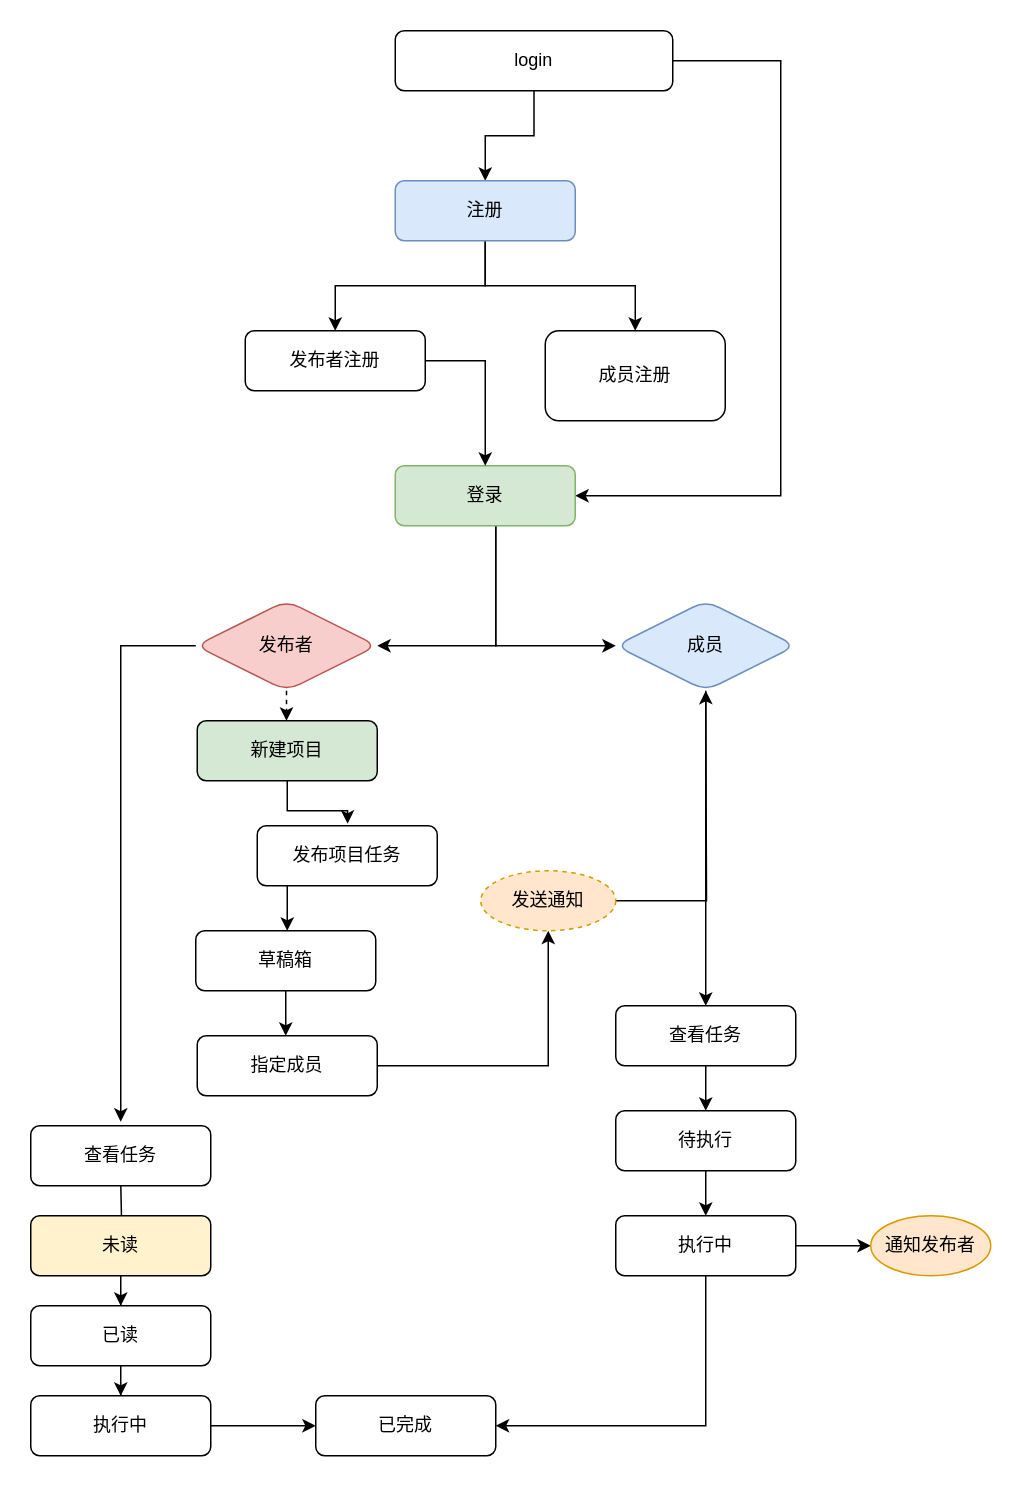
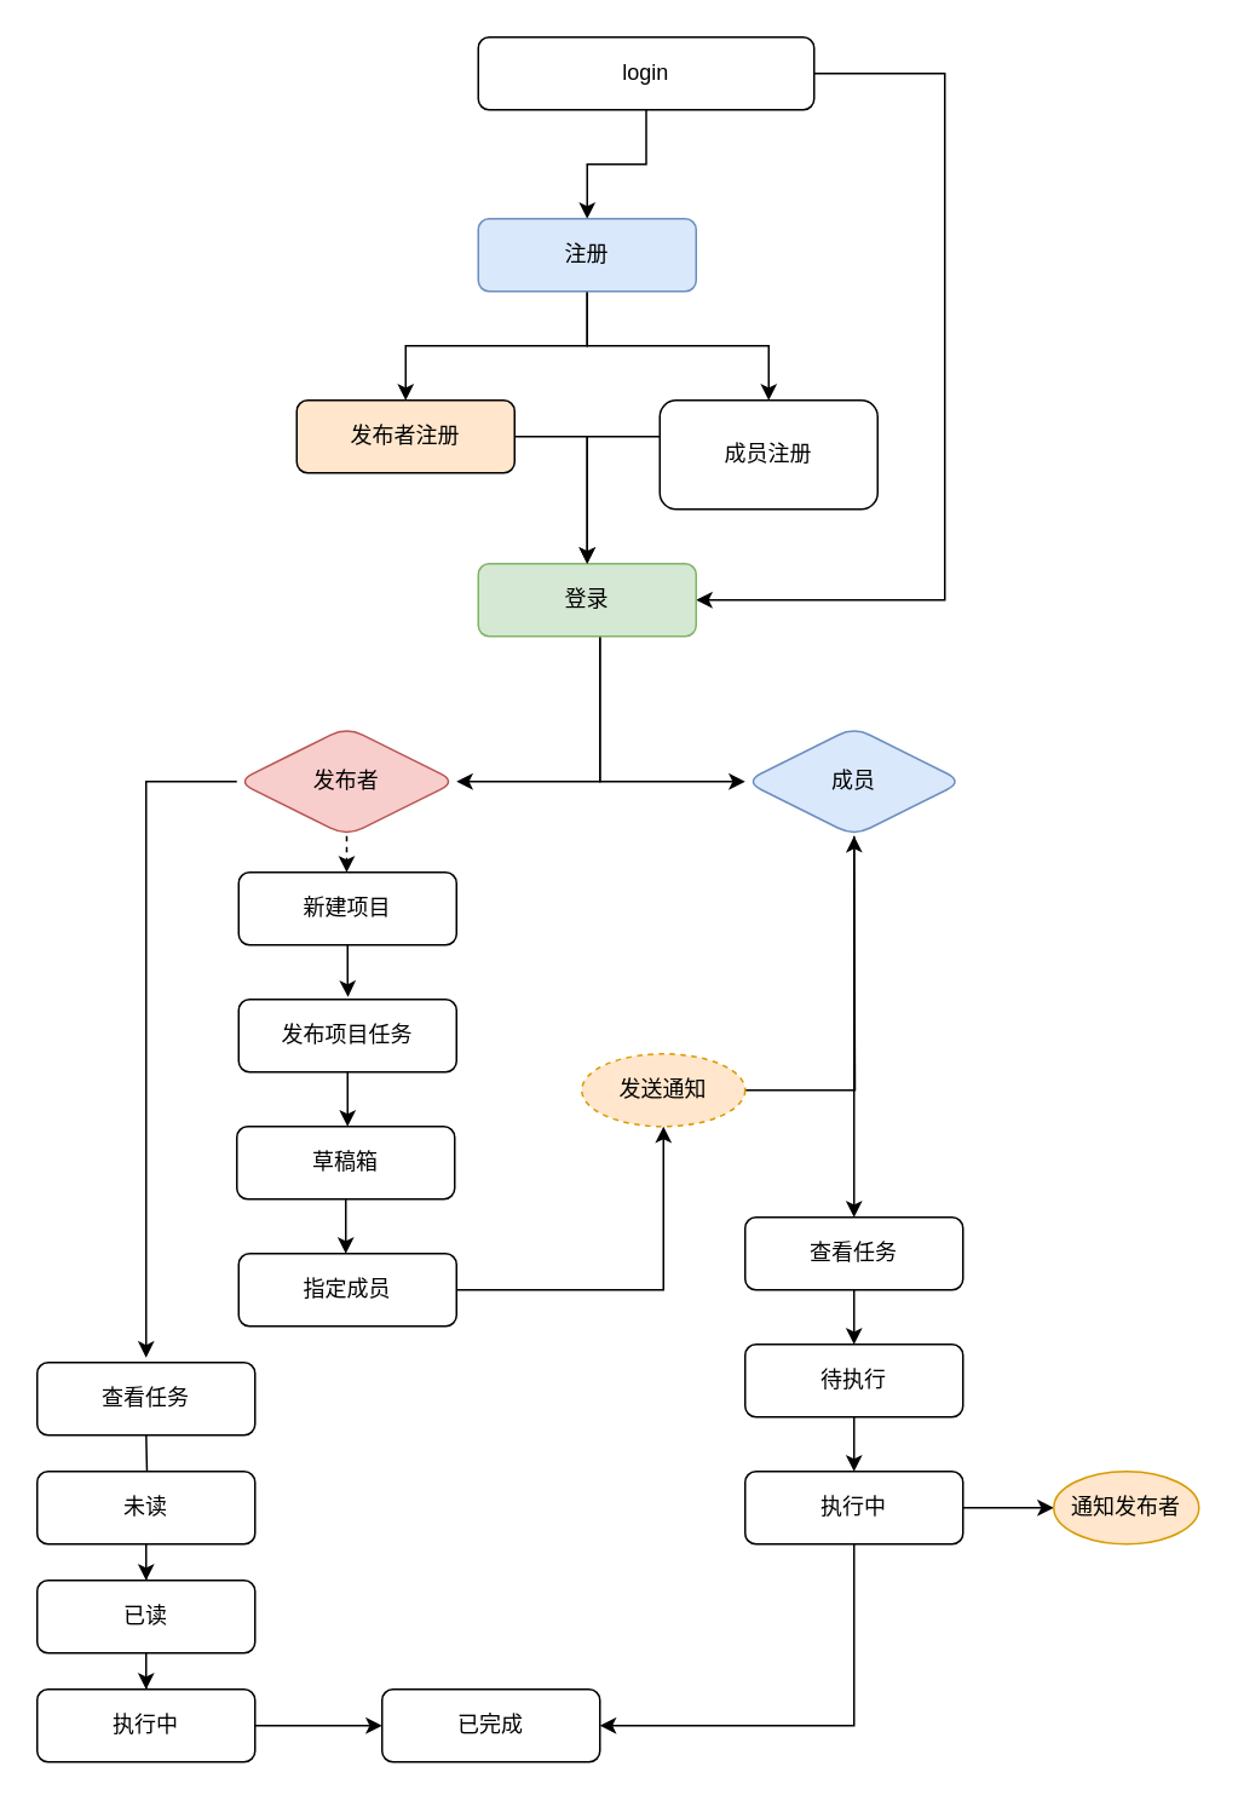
  <mxCell id="0" />
  <mxCell id="1" parent="0" />
  <mxCell id="2" value="" style="edgeStyle=orthogonalEdgeStyle;rounded=0;orthogonalLoop=1;jettySize=auto;html=1;" edge="1" parent="1" source="4" target="7"><mxGeometry relative="1" as="geometry" /></mxCell>
  <mxCell id="3" value="" style="edgeStyle=orthogonalEdgeStyle;rounded=0;orthogonalLoop=1;jettySize=auto;html=1;" edge="1" parent="1" source="4" target="10"><mxGeometry relative="1" as="geometry"><Array as="points"><mxPoint x="520" y="40" /><mxPoint x="520" y="330" /></Array></mxGeometry></mxCell>
  <mxCell id="4" value="login" style="rounded=1;whiteSpace=wrap;html=1;fontSize=12;glass=0;strokeWidth=1;shadow=0;" parent="1" vertex="1"><mxGeometry x="263" y="20" width="185" height="40" as="geometry" /></mxCell>
  <mxCell id="5" value="" style="edgeStyle=orthogonalEdgeStyle;rounded=0;orthogonalLoop=1;jettySize=auto;html=1;" edge="1" parent="1" source="7" target="12"><mxGeometry relative="1" as="geometry" /></mxCell>
  <mxCell id="6" value="" style="edgeStyle=orthogonalEdgeStyle;rounded=0;orthogonalLoop=1;jettySize=auto;html=1;" edge="1" parent="1" source="7" target="14"><mxGeometry relative="1" as="geometry" /></mxCell>
  <mxCell id="7" value="注册" style="whiteSpace=wrap;html=1;rounded=1;shadow=0;strokeWidth=1;glass=0;fillColor=#dae8fc;strokeColor=#6c8ebf;" vertex="1" parent="1"><mxGeometry x="263" y="120" width="120" height="40" as="geometry" /></mxCell>
  <mxCell id="8" value="" style="edgeStyle=orthogonalEdgeStyle;rounded=0;orthogonalLoop=1;jettySize=auto;html=1;" edge="1" parent="1" source="10" target="17"><mxGeometry relative="1" as="geometry"><Array as="points"><mxPoint x="330" y="430" /></Array></mxGeometry></mxCell>
  <mxCell id="9" value="" style="edgeStyle=orthogonalEdgeStyle;rounded=0;orthogonalLoop=1;jettySize=auto;html=1;entryX=0;entryY=0.5;entryDx=0;entryDy=0;" edge="1" parent="1" source="10" target="19"><mxGeometry relative="1" as="geometry"><mxPoint x="440" y="430" as="targetPoint" /><Array as="points"><mxPoint x="330" y="430" /></Array></mxGeometry></mxCell>
  <mxCell id="10" value="登录" style="whiteSpace=wrap;html=1;rounded=1;shadow=0;strokeWidth=1;glass=0;fillColor=#d5e8d4;strokeColor=#82b366;" vertex="1" parent="1"><mxGeometry x="263" y="310" width="120" height="40" as="geometry" /></mxCell>
  <mxCell id="11" value="" style="edgeStyle=orthogonalEdgeStyle;rounded=0;orthogonalLoop=1;jettySize=auto;html=1;" edge="1" parent="1" source="12"><mxGeometry relative="1" as="geometry"><mxPoint x="323" y="310" as="targetPoint" /><Array as="points"><mxPoint x="323" y="240" /><mxPoint x="323" y="240" /></Array></mxGeometry></mxCell>
- <mxCell id="12" value="发布者注册" style="whiteSpace=wrap;html=1;rounded=1;shadow=0;strokeWidth=1;glass=0;" vertex="1" parent="1"><mxGeometry x="163" y="220" width="120" height="40" as="geometry" /></mxCell>
+ <mxCell id="12" value="发布者注册" style="whiteSpace=wrap;html=1;rounded=1;shadow=0;strokeWidth=1;glass=0;fillColor=#ffe6cc;" vertex="1" parent="1"><mxGeometry x="163" y="220" width="120" height="40" as="geometry" /></mxCell>
+ <mxCell id="13" style="edgeStyle=orthogonalEdgeStyle;rounded=0;orthogonalLoop=1;jettySize=auto;html=1;entryX=0.5;entryY=0;entryDx=0;entryDy=0;" edge="1" parent="1" source="14" target="10"><mxGeometry relative="1" as="geometry"><Array as="points"><mxPoint x="323" y="240" /></Array></mxGeometry></mxCell>
  <mxCell id="14" value="成员注册" style="whiteSpace=wrap;html=1;rounded=1;shadow=0;strokeWidth=1;glass=0;" vertex="1" parent="1"><mxGeometry x="363" y="220" width="120" height="60" as="geometry" /></mxCell>
  <mxCell id="15" value="" style="edgeStyle=orthogonalEdgeStyle;rounded=0;orthogonalLoop=1;jettySize=auto;html=1;dashed=1;" edge="1" parent="1" source="17" target="22"><mxGeometry relative="1" as="geometry" /></mxCell>
  <mxCell id="16" value="" style="edgeStyle=orthogonalEdgeStyle;rounded=0;orthogonalLoop=1;jettySize=auto;html=1;entryX=0.5;entryY=-0.067;entryDx=0;entryDy=0;entryPerimeter=0;" edge="1" parent="1" source="17" target="35"><mxGeometry relative="1" as="geometry"><mxPoint x="80" y="740" as="targetPoint" /><Array as="points"><mxPoint x="80" y="430" /></Array></mxGeometry></mxCell>
  <mxCell id="17" value="发布者" style="rhombus;whiteSpace=wrap;html=1;rounded=1;shadow=0;strokeWidth=1;glass=0;fillColor=#f8cecc;strokeColor=#b85450;" vertex="1" parent="1"><mxGeometry x="130" y="400" width="121" height="60" as="geometry" /></mxCell>
  <mxCell id="18" value="" style="edgeStyle=orthogonalEdgeStyle;rounded=0;orthogonalLoop=1;jettySize=auto;html=1;" edge="1" parent="1" source="19" target="37"><mxGeometry relative="1" as="geometry" /></mxCell>
  <mxCell id="19" value="成员" style="rhombus;whiteSpace=wrap;html=1;rounded=1;shadow=0;strokeWidth=1;glass=0;fillColor=#dae8fc;strokeColor=#6c8ebf;" vertex="1" parent="1"><mxGeometry x="410" y="400" width="120" height="60" as="geometry" /></mxCell>
  <mxCell id="20" value="" style="edgeStyle=orthogonalEdgeStyle;rounded=0;orthogonalLoop=1;jettySize=auto;html=1;startArrow=none;entryX=0.5;entryY=1;entryDx=0;entryDy=0;" edge="1" parent="1" source="25" target="27"><mxGeometry relative="1" as="geometry"><mxPoint x="470" y="460" as="targetPoint" /><Array as="points"><mxPoint x="365" y="710" /></Array></mxGeometry></mxCell>
  <mxCell id="21" value="" style="edgeStyle=orthogonalEdgeStyle;rounded=0;orthogonalLoop=1;jettySize=auto;html=1;entryX=0.502;entryY=-0.034;entryDx=0;entryDy=0;entryPerimeter=0;" edge="1" parent="1" source="22" target="24"><mxGeometry relative="1" as="geometry" /></mxCell>
- <mxCell id="22" value="新建项目" style="whiteSpace=wrap;html=1;rounded=1;shadow=0;strokeWidth=1;glass=0;fillColor=#d5e8d4;" vertex="1" parent="1"><mxGeometry x="131" y="480" width="120" height="40" as="geometry" /></mxCell>
+ <mxCell id="22" value="新建项目" style="whiteSpace=wrap;html=1;rounded=1;shadow=0;strokeWidth=1;glass=0;" vertex="1" parent="1"><mxGeometry x="131" y="480" width="120" height="40" as="geometry" /></mxCell>
  <mxCell id="23" value="" style="edgeStyle=orthogonalEdgeStyle;rounded=0;orthogonalLoop=1;jettySize=auto;html=1;" edge="1" parent="1" source="24"><mxGeometry relative="1" as="geometry"><mxPoint x="191" y="620" as="targetPoint" /><Array as="points"><mxPoint x="191" y="610" /><mxPoint x="191" y="610" /></Array></mxGeometry></mxCell>
- <mxCell id="24" value="发布项目任务" style="whiteSpace=wrap;html=1;rounded=1;shadow=0;strokeWidth=1;glass=0;" vertex="1" parent="1"><mxGeometry x="171" y="550" width="120" height="40" as="geometry" /></mxCell>
+ <mxCell id="24" value="发布项目任务" style="whiteSpace=wrap;html=1;rounded=1;shadow=0;strokeWidth=1;glass=0;" vertex="1" parent="1"><mxGeometry x="131" y="550" width="120" height="40" as="geometry" /></mxCell>
  <mxCell id="25" value="指定成员" style="whiteSpace=wrap;html=1;rounded=1;shadow=0;strokeWidth=1;glass=0;" vertex="1" parent="1"><mxGeometry x="131" y="690" width="120" height="40" as="geometry" /></mxCell>
  <mxCell id="26" value="" style="edgeStyle=orthogonalEdgeStyle;rounded=0;orthogonalLoop=1;jettySize=auto;html=1;" edge="1" parent="1" source="27"><mxGeometry relative="1" as="geometry"><mxPoint x="470" y="460" as="targetPoint" /></mxGeometry></mxCell>
  <mxCell id="27" value="发送通知" style="ellipse;whiteSpace=wrap;html=1;rounded=1;shadow=0;strokeWidth=1;glass=0;fillColor=#ffe6cc;strokeColor=#d79b00;dashed=1;" vertex="1" parent="1"><mxGeometry x="320" y="580" width="90" height="40" as="geometry" /></mxCell>
  <mxCell id="28" value="" style="edgeStyle=orthogonalEdgeStyle;rounded=0;orthogonalLoop=1;jettySize=auto;html=1;" edge="1" parent="1" target="30"><mxGeometry relative="1" as="geometry"><mxPoint x="80.034" y="790" as="sourcePoint" /></mxGeometry></mxCell>
  <mxCell id="29" value="" style="edgeStyle=orthogonalEdgeStyle;rounded=0;orthogonalLoop=1;jettySize=auto;html=1;" edge="1" parent="1" source="30" target="32"><mxGeometry relative="1" as="geometry" /></mxCell>
- <mxCell id="30" value="未读" style="whiteSpace=wrap;html=1;rounded=1;shadow=0;strokeWidth=1;glass=0;fillColor=#fff2cc;" vertex="1" parent="1"><mxGeometry x="20" y="810" width="120" height="40" as="geometry" /></mxCell>
+ <mxCell id="30" value="未读" style="whiteSpace=wrap;html=1;rounded=1;shadow=0;strokeWidth=1;glass=0;" vertex="1" parent="1"><mxGeometry x="20" y="810" width="120" height="40" as="geometry" /></mxCell>
  <mxCell id="31" value="" style="edgeStyle=orthogonalEdgeStyle;rounded=0;orthogonalLoop=1;jettySize=auto;html=1;" edge="1" parent="1" source="32" target="34"><mxGeometry relative="1" as="geometry" /></mxCell>
  <mxCell id="32" value="已读" style="whiteSpace=wrap;html=1;rounded=1;shadow=0;strokeWidth=1;glass=0;" vertex="1" parent="1"><mxGeometry x="20" y="870" width="120" height="40" as="geometry" /></mxCell>
  <mxCell id="33" value="" style="edgeStyle=orthogonalEdgeStyle;rounded=0;orthogonalLoop=1;jettySize=auto;html=1;" edge="1" parent="1" source="34" target="40"><mxGeometry relative="1" as="geometry" /></mxCell>
  <mxCell id="34" value="执行中" style="whiteSpace=wrap;html=1;rounded=1;shadow=0;strokeWidth=1;glass=0;" vertex="1" parent="1"><mxGeometry x="20" y="930" width="120" height="40" as="geometry" /></mxCell>
  <mxCell id="35" value="查看任务" style="whiteSpace=wrap;html=1;rounded=1;shadow=0;strokeWidth=1;glass=0;" vertex="1" parent="1"><mxGeometry x="20" y="750" width="120" height="40" as="geometry" /></mxCell>
  <mxCell id="36" value="" style="edgeStyle=orthogonalEdgeStyle;rounded=0;orthogonalLoop=1;jettySize=auto;html=1;" edge="1" parent="1" source="37" target="42"><mxGeometry relative="1" as="geometry" /></mxCell>
  <mxCell id="37" value="&lt;span&gt;查看任务&lt;/span&gt;" style="whiteSpace=wrap;html=1;rounded=1;shadow=0;strokeWidth=1;glass=0;" vertex="1" parent="1"><mxGeometry x="410" y="670" width="120" height="40" as="geometry" /></mxCell>
  <mxCell id="38" value="" style="edgeStyle=orthogonalEdgeStyle;rounded=0;orthogonalLoop=1;jettySize=auto;html=1;" edge="1" parent="1" source="39"><mxGeometry relative="1" as="geometry"><mxPoint x="190" y="690" as="targetPoint" /></mxGeometry></mxCell>
  <mxCell id="39" value="草稿箱" style="whiteSpace=wrap;html=1;rounded=1;shadow=0;strokeWidth=1;glass=0;" vertex="1" parent="1"><mxGeometry x="130" y="620" width="120" height="40" as="geometry" /></mxCell>
  <mxCell id="40" value="已完成" style="whiteSpace=wrap;html=1;rounded=1;shadow=0;strokeWidth=1;glass=0;" vertex="1" parent="1"><mxGeometry x="210" y="930" width="120" height="40" as="geometry" /></mxCell>
  <mxCell id="41" value="" style="edgeStyle=orthogonalEdgeStyle;rounded=0;orthogonalLoop=1;jettySize=auto;html=1;" edge="1" parent="1" source="42" target="44"><mxGeometry relative="1" as="geometry" /></mxCell>
  <mxCell id="42" value="&lt;span&gt;待执行&lt;/span&gt;" style="whiteSpace=wrap;html=1;rounded=1;shadow=0;strokeWidth=1;glass=0;" vertex="1" parent="1"><mxGeometry x="410" y="740" width="120" height="40" as="geometry" /></mxCell>
  <mxCell id="43" value="" style="edgeStyle=orthogonalEdgeStyle;rounded=0;orthogonalLoop=1;jettySize=auto;html=1;" edge="1" parent="1" source="44" target="46"><mxGeometry relative="1" as="geometry" /></mxCell>
  <mxCell id="44" value="&lt;span&gt;执行中&lt;/span&gt;" style="whiteSpace=wrap;html=1;rounded=1;shadow=0;strokeWidth=1;glass=0;" vertex="1" parent="1"><mxGeometry x="410" y="810" width="120" height="40" as="geometry" /></mxCell>
  <mxCell id="45" value="" style="edgeStyle=orthogonalEdgeStyle;rounded=0;orthogonalLoop=1;jettySize=auto;html=1;exitX=0.5;exitY=1;exitDx=0;exitDy=0;" edge="1" parent="1" source="44"><mxGeometry relative="1" as="geometry"><mxPoint x="479.966" y="860" as="sourcePoint" /><mxPoint x="330" y="950" as="targetPoint" /><Array as="points"><mxPoint x="470" y="950" /></Array></mxGeometry></mxCell>
  <mxCell id="46" value="通知发布者" style="ellipse;whiteSpace=wrap;html=1;rounded=1;shadow=0;strokeWidth=1;glass=0;fillColor=#ffe6cc;strokeColor=#d79b00;" vertex="1" parent="1"><mxGeometry x="580" y="810" width="80" height="40" as="geometry" /></mxCell>
